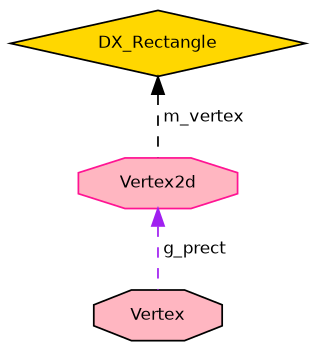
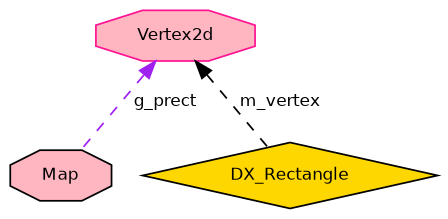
  digraph {
    node [color=black fillcolor=lightpink fontname=Helvetica fontsize=10 shape=octagon style=filled]
    edge [dir=back fontname=Helvetica fontsize=10 labelfontname=Helvetica labelfontsize=10 style=dashed]
-   n1 [fontcolor=black height=0.2 label=Vertex width=0.4]
+   n1 [fontcolor=black height=0.2 label=Map width=0.4]
    n2 [fillcolor=gold height=0.2 label=DX_Rectangle shape=diamond width=0.4]
    n3 [color=deeppink height=0.2 label=Vertex2d width=0.4]
    n3 -> n1 [color=purple label=" g_prect"]
-   n2 -> n3 [color=black label=" m_vertex"]
+   n3 -> n2 [color=black label=" m_vertex"]
  }
